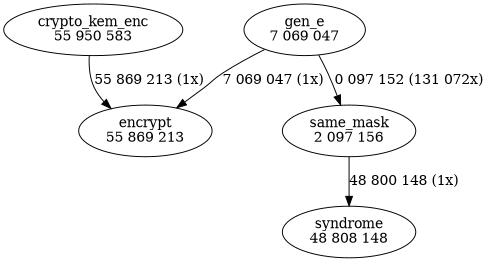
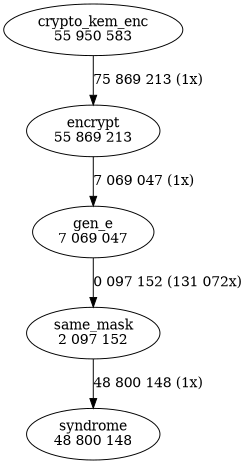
  digraph {
    edge [weight=2]
    n1 [label="crypto_kem_enc\n55 950 583"]
    n2 [label="encrypt\n55 869 213"]
    n3 [label="gen_e\n7 069 047"]
-   n4 [label="same_mask\n2 097 156"]
-   n5 [label="syndrome\n48 808 148"]
-   n1 -> n2 [label="55 869 213 (1x)"]
-   n3 -> n2 [label="7 069 047 (1x)"]
+   n4 [label="same_mask\n2 097 152"]
+   n5 [label="syndrome\n48 800 148"]
+   n1 -> n2 [label="75 869 213 (1x)"]
+   n2 -> n3 [label="7 069 047 (1x)"]
    n3 -> n4 [label="0 097 152 (131 072x)"]
    n4 -> n5 [label="48 800 148 (1x)"]
  }
